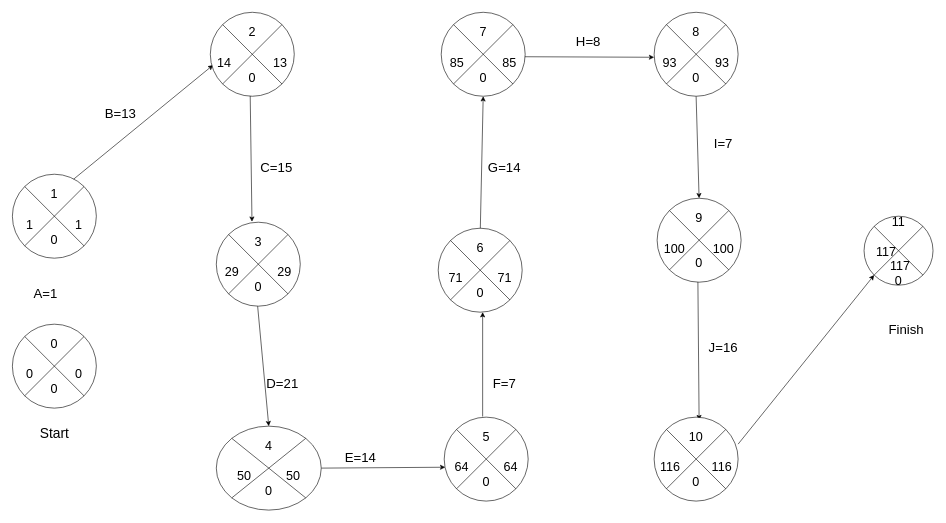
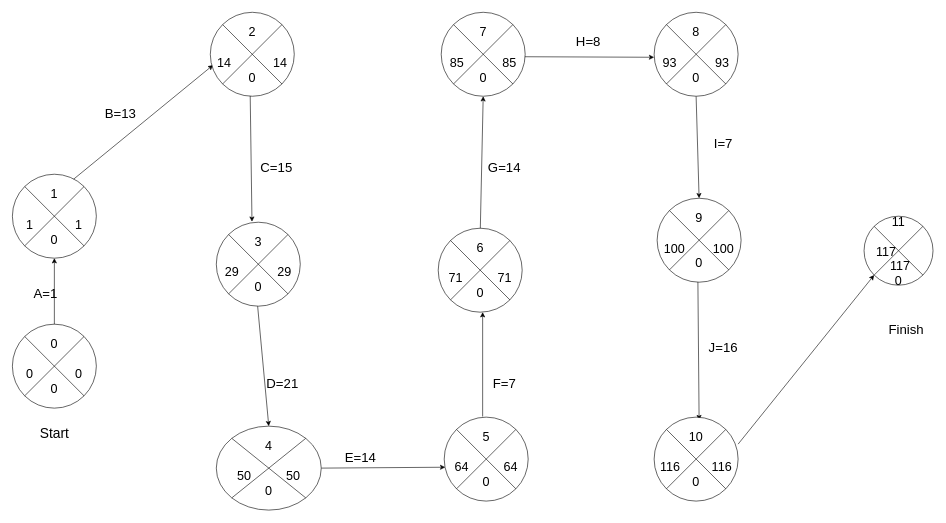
  <mxCell id="0" style=";html=1;" />
  <mxCell id="1" style=";html=1;" parent="0" />
  <mxCell id="2" value="" style="endArrow=classic;html=1;rounded=0;entryX=0.036;entryY=0.677;entryDx=0;entryDy=0;entryPerimeter=0;" parent="1" edge="1"><mxGeometry width="50" height="50" relative="1" as="geometry"><mxPoint x="120" y="300" as="sourcePoint" /><mxPoint x="354.68" y="108.01" as="targetPoint" /></mxGeometry></mxCell>
  <mxCell id="3" value="" style="endArrow=classic;html=1;rounded=0;exitX=0.483;exitY=1.18;exitDx=0;exitDy=0;exitPerimeter=0;entryX=0.425;entryY=-0.006;entryDx=0;entryDy=0;entryPerimeter=0;" parent="1" edge="1" target="18"><mxGeometry width="50" height="50" relative="1" as="geometry"><mxPoint x="416.41" y="150" as="sourcePoint" /><mxPoint x="425" y="370" as="targetPoint" /></mxGeometry></mxCell>
  <mxCell id="4" value="" style="endArrow=classic;html=1;rounded=0;exitX=0.475;exitY=1.205;exitDx=0;exitDy=0;exitPerimeter=0;entryX=0.5;entryY=0;entryDx=0;entryDy=0;entryPerimeter=0;" parent="1" edge="1" target="21"><mxGeometry width="50" height="50" relative="1" as="geometry"><mxPoint x="428" y="500" as="sourcePoint" /><mxPoint x="425" y="710" as="targetPoint" /></mxGeometry></mxCell>
  <mxCell id="5" value="" style="endArrow=classic;html=1;rounded=0;entryX=0.013;entryY=0.604;entryDx=0;entryDy=0;entryPerimeter=0;exitX=1;exitY=0.5;exitDx=0;exitDy=0;" parent="1" edge="1" source="21"><mxGeometry width="50" height="50" relative="1" as="geometry"><mxPoint x="490" y="774.09" as="sourcePoint" /><mxPoint x="741.69" y="778.52" as="targetPoint" /></mxGeometry></mxCell>
  <mxCell id="6" value="" style="endArrow=classic;html=1;rounded=0;entryX=0.45;entryY=1.325;entryDx=0;entryDy=0;entryPerimeter=0;" parent="1" edge="1"><mxGeometry width="50" height="50" relative="1" as="geometry"><mxPoint x="804.09" y="694" as="sourcePoint" /><mxPoint x="804.09" y="520" as="targetPoint" /></mxGeometry></mxCell>
  <mxCell id="7" value="" style="endArrow=classic;html=1;rounded=0;entryX=0.5;entryY=1;entryDx=0;entryDy=0;" parent="1" edge="1"><mxGeometry width="50" height="50" relative="1" as="geometry"><mxPoint x="800" y="390" as="sourcePoint" /><mxPoint x="805" y="160" as="targetPoint" /></mxGeometry></mxCell>
  <mxCell id="8" value="" style="endArrow=classic;html=1;rounded=0;entryX=0;entryY=0.5;entryDx=0;entryDy=0;" parent="1" edge="1"><mxGeometry width="50" height="50" relative="1" as="geometry"><mxPoint x="870" y="94.09" as="sourcePoint" /><mxPoint x="1090" y="95" as="targetPoint" /></mxGeometry></mxCell>
  <mxCell id="9" value="" style="endArrow=classic;html=1;rounded=0;exitX=0.525;exitY=1.2;exitDx=0;exitDy=0;exitPerimeter=0;entryX=0.5;entryY=0;entryDx=0;entryDy=0;" parent="1" edge="1"><mxGeometry width="50" height="50" relative="1" as="geometry"><mxPoint x="1160" y="160" as="sourcePoint" /><mxPoint x="1165" y="330" as="targetPoint" /></mxGeometry></mxCell>
  <mxCell id="10" value="" style="endArrow=classic;html=1;rounded=0;exitX=0.395;exitY=1.31;exitDx=0;exitDy=0;exitPerimeter=0;entryX=0.5;entryY=0;entryDx=0;entryDy=0;" parent="1" edge="1"><mxGeometry width="50" height="50" relative="1" as="geometry"><mxPoint x="1162.9" y="460" as="sourcePoint" /><mxPoint x="1165" y="700" as="targetPoint" /></mxGeometry></mxCell>
  <mxCell id="11" value="" style="endArrow=classic;html=1;rounded=0;exitX=1;exitY=0.308;exitDx=0;exitDy=0;exitPerimeter=0;entryX=0;entryY=1;entryDx=0;entryDy=0;" parent="1" target="42" edge="1"><mxGeometry width="50" height="50" relative="1" as="geometry"><mxPoint x="1230" y="740.04" as="sourcePoint" /><mxPoint x="1380" y="590" as="targetPoint" /></mxGeometry></mxCell>
  <mxCell id="12" value="&lt;font style=&quot;font-size: 21px;&quot;&gt;&lt;font style=&quot;font-size: 21px;&quot;&gt;1&lt;br&gt;&lt;br&gt;1&amp;nbsp; &amp;nbsp; &amp;nbsp; &amp;nbsp; &amp;nbsp; &amp;nbsp; 1&lt;/font&gt;&lt;br&gt;0&lt;br&gt;&lt;/font&gt;" style="ellipse;whiteSpace=wrap;html=1;aspect=fixed;" vertex="1" parent="1"><mxGeometry x="20" y="290" width="140" height="140" as="geometry" /></mxCell>
  <mxCell id="13" value="" style="endArrow=none;html=1;rounded=0;entryX=0;entryY=0;entryDx=0;entryDy=0;exitX=1;exitY=1;exitDx=0;exitDy=0;" edge="1" parent="1" source="12" target="12"><mxGeometry width="50" height="50" relative="1" as="geometry"><mxPoint x="130" y="460" as="sourcePoint" /><mxPoint x="180" y="410" as="targetPoint" /></mxGeometry></mxCell>
  <mxCell id="14" value="" style="endArrow=none;html=1;rounded=0;entryX=1;entryY=0;entryDx=0;entryDy=0;exitX=0;exitY=1;exitDx=0;exitDy=0;elbow=vertical;" edge="1" parent="1" source="12" target="12"><mxGeometry width="50" height="50" relative="1" as="geometry"><mxPoint x="50" y="390" as="sourcePoint" /><mxPoint x="100" y="340" as="targetPoint" /></mxGeometry></mxCell>
- <mxCell id="15" value="&lt;font style=&quot;font-size: 21px;&quot;&gt;&lt;font style=&quot;font-size: 21px;&quot;&gt;2&lt;br&gt;&lt;br&gt;14&amp;nbsp; &amp;nbsp; &amp;nbsp; &amp;nbsp; &amp;nbsp; &amp;nbsp; 13&lt;/font&gt;&lt;br&gt;0&lt;br&gt;&lt;/font&gt;" style="ellipse;whiteSpace=wrap;html=1;aspect=fixed;" vertex="1" parent="1"><mxGeometry x="350" y="20" width="140" height="140" as="geometry" /></mxCell>
+ <mxCell id="15" value="&lt;font style=&quot;font-size: 21px;&quot;&gt;&lt;font style=&quot;font-size: 21px;&quot;&gt;2&lt;br&gt;&lt;br&gt;14&amp;nbsp; &amp;nbsp; &amp;nbsp; &amp;nbsp; &amp;nbsp; &amp;nbsp; 14&lt;/font&gt;&lt;br&gt;0&lt;br&gt;&lt;/font&gt;" style="ellipse;whiteSpace=wrap;html=1;aspect=fixed;" vertex="1" parent="1"><mxGeometry x="350" y="20" width="140" height="140" as="geometry" /></mxCell>
  <mxCell id="16" value="" style="endArrow=none;html=1;rounded=0;entryX=0;entryY=0;entryDx=0;entryDy=0;exitX=1;exitY=1;exitDx=0;exitDy=0;" edge="1" parent="1" source="15" target="15"><mxGeometry width="50" height="50" relative="1" as="geometry"><mxPoint x="520" y="250" as="sourcePoint" /><mxPoint x="570" y="200" as="targetPoint" /></mxGeometry></mxCell>
  <mxCell id="17" value="" style="endArrow=none;html=1;rounded=0;entryX=1;entryY=0;entryDx=0;entryDy=0;exitX=0;exitY=1;exitDx=0;exitDy=0;elbow=vertical;" edge="1" parent="1" source="15" target="15"><mxGeometry width="50" height="50" relative="1" as="geometry"><mxPoint x="440" y="180" as="sourcePoint" /><mxPoint x="490" y="130" as="targetPoint" /></mxGeometry></mxCell>
  <mxCell id="18" value="&lt;font style=&quot;font-size: 21px;&quot;&gt;&lt;font style=&quot;font-size: 21px;&quot;&gt;3&lt;br&gt;&lt;br&gt;29&amp;nbsp; &amp;nbsp; &amp;nbsp; &amp;nbsp; &amp;nbsp; &amp;nbsp;29&lt;/font&gt;&lt;br&gt;0&lt;br&gt;&lt;/font&gt;" style="ellipse;whiteSpace=wrap;html=1;aspect=fixed;" vertex="1" parent="1"><mxGeometry x="360" y="370" width="140" height="140" as="geometry" /></mxCell>
  <mxCell id="19" value="" style="endArrow=none;html=1;rounded=0;entryX=0;entryY=0;entryDx=0;entryDy=0;exitX=1;exitY=1;exitDx=0;exitDy=0;" edge="1" parent="1" source="18" target="18"><mxGeometry width="50" height="50" relative="1" as="geometry"><mxPoint x="470" y="540" as="sourcePoint" /><mxPoint x="520" y="490" as="targetPoint" /></mxGeometry></mxCell>
  <mxCell id="20" value="" style="endArrow=none;html=1;rounded=0;entryX=1;entryY=0;entryDx=0;entryDy=0;exitX=0;exitY=1;exitDx=0;exitDy=0;elbow=vertical;" edge="1" parent="1" source="18" target="18"><mxGeometry width="50" height="50" relative="1" as="geometry"><mxPoint x="390" y="470" as="sourcePoint" /><mxPoint x="440" y="420" as="targetPoint" /></mxGeometry></mxCell>
  <mxCell id="21" value="&lt;font style=&quot;font-size: 21px;&quot;&gt;&lt;font style=&quot;font-size: 21px;&quot;&gt;4&lt;br&gt;&lt;br&gt;50&amp;nbsp; &amp;nbsp; &amp;nbsp; &amp;nbsp; &amp;nbsp; 50&lt;/font&gt;&lt;br&gt;0&lt;br&gt;&lt;/font&gt;" style="ellipse;whiteSpace=wrap;html=1;aspect=fixed;" vertex="1" parent="1"><mxGeometry x="360" y="710" width="175" height="140" as="geometry" /></mxCell>
  <mxCell id="22" value="" style="endArrow=none;html=1;rounded=0;entryX=0;entryY=0;entryDx=0;entryDy=0;exitX=1;exitY=1;exitDx=0;exitDy=0;" edge="1" parent="1" source="21" target="21"><mxGeometry width="50" height="50" relative="1" as="geometry"><mxPoint x="460" y="880" as="sourcePoint" /><mxPoint x="510" y="830" as="targetPoint" /></mxGeometry></mxCell>
  <mxCell id="23" value="" style="endArrow=none;html=1;rounded=0;entryX=1;entryY=0;entryDx=0;entryDy=0;exitX=0;exitY=1;exitDx=0;exitDy=0;elbow=vertical;" edge="1" parent="1" source="21" target="21"><mxGeometry width="50" height="50" relative="1" as="geometry"><mxPoint x="390" y="810" as="sourcePoint" /><mxPoint x="440" y="760" as="targetPoint" /></mxGeometry></mxCell>
  <mxCell id="24" value="&lt;font style=&quot;font-size: 21px;&quot;&gt;&lt;font style=&quot;font-size: 21px;&quot;&gt;5&lt;br&gt;&lt;br&gt;64&amp;nbsp; &amp;nbsp; &amp;nbsp; &amp;nbsp; &amp;nbsp; 64&lt;/font&gt;&lt;br&gt;0&lt;br&gt;&lt;/font&gt;" style="ellipse;whiteSpace=wrap;html=1;aspect=fixed;" vertex="1" parent="1"><mxGeometry x="740" y="695" width="140" height="140" as="geometry" /></mxCell>
  <mxCell id="25" value="" style="endArrow=none;html=1;rounded=0;entryX=0;entryY=0;entryDx=0;entryDy=0;exitX=1;exitY=1;exitDx=0;exitDy=0;" edge="1" parent="1" source="24" target="24"><mxGeometry width="50" height="50" relative="1" as="geometry"><mxPoint x="850" y="865" as="sourcePoint" /><mxPoint x="900" y="815" as="targetPoint" /></mxGeometry></mxCell>
  <mxCell id="26" value="" style="endArrow=none;html=1;rounded=0;entryX=1;entryY=0;entryDx=0;entryDy=0;exitX=0;exitY=1;exitDx=0;exitDy=0;elbow=vertical;" edge="1" parent="1" source="24" target="24"><mxGeometry width="50" height="50" relative="1" as="geometry"><mxPoint x="770" y="795" as="sourcePoint" /><mxPoint x="820" y="745" as="targetPoint" /></mxGeometry></mxCell>
  <mxCell id="27" value="&lt;font style=&quot;font-size: 21px;&quot;&gt;&lt;font style=&quot;font-size: 21px;&quot;&gt;7&lt;br&gt;&lt;br&gt;85&amp;nbsp; &amp;nbsp; &amp;nbsp; &amp;nbsp; &amp;nbsp; &amp;nbsp;85&lt;/font&gt;&lt;br&gt;0&lt;br&gt;&lt;/font&gt;" style="ellipse;whiteSpace=wrap;html=1;aspect=fixed;" vertex="1" parent="1"><mxGeometry x="735" y="20" width="140" height="140" as="geometry" /></mxCell>
  <mxCell id="28" value="" style="endArrow=none;html=1;rounded=0;entryX=0;entryY=0;entryDx=0;entryDy=0;exitX=1;exitY=1;exitDx=0;exitDy=0;" edge="1" parent="1" source="27" target="27"><mxGeometry width="50" height="50" relative="1" as="geometry"><mxPoint x="800" y="130" as="sourcePoint" /><mxPoint x="850" y="80" as="targetPoint" /></mxGeometry></mxCell>
  <mxCell id="29" value="" style="endArrow=none;html=1;rounded=0;entryX=1;entryY=0;entryDx=0;entryDy=0;exitX=0;exitY=1;exitDx=0;exitDy=0;elbow=vertical;" edge="1" parent="1" source="27" target="27"><mxGeometry width="50" height="50" relative="1" as="geometry"><mxPoint x="720" y="60" as="sourcePoint" /><mxPoint x="770" y="10" as="targetPoint" /></mxGeometry></mxCell>
  <mxCell id="30" value="&lt;font style=&quot;font-size: 21px;&quot;&gt;&lt;font style=&quot;font-size: 21px;&quot;&gt;6&lt;br&gt;&lt;br&gt;71&amp;nbsp; &amp;nbsp; &amp;nbsp; &amp;nbsp; &amp;nbsp; 71&lt;/font&gt;&lt;br&gt;0&lt;br&gt;&lt;/font&gt;" style="ellipse;whiteSpace=wrap;html=1;aspect=fixed;" vertex="1" parent="1"><mxGeometry x="730" y="380" width="140" height="140" as="geometry" /></mxCell>
  <mxCell id="31" value="" style="endArrow=none;html=1;rounded=0;entryX=0;entryY=0;entryDx=0;entryDy=0;exitX=1;exitY=1;exitDx=0;exitDy=0;" edge="1" parent="1" source="30" target="30"><mxGeometry width="50" height="50" relative="1" as="geometry"><mxPoint x="1000" y="710" as="sourcePoint" /><mxPoint x="1050" y="660" as="targetPoint" /></mxGeometry></mxCell>
  <mxCell id="32" value="" style="endArrow=none;html=1;rounded=0;entryX=1;entryY=0;entryDx=0;entryDy=0;exitX=0;exitY=1;exitDx=0;exitDy=0;elbow=horizontal;" edge="1" parent="1" source="30" target="30"><mxGeometry width="50" height="50" relative="1" as="geometry"><mxPoint x="920" y="640" as="sourcePoint" /><mxPoint x="970" y="590" as="targetPoint" /></mxGeometry></mxCell>
  <mxCell id="33" value="&lt;font style=&quot;font-size: 21px;&quot;&gt;&lt;font style=&quot;font-size: 21px;&quot;&gt;8&lt;br&gt;&lt;br&gt;93&amp;nbsp; &amp;nbsp; &amp;nbsp; &amp;nbsp; &amp;nbsp; &amp;nbsp;93&lt;/font&gt;&lt;br&gt;0&lt;br&gt;&lt;/font&gt;" style="ellipse;whiteSpace=wrap;html=1;aspect=fixed;" vertex="1" parent="1"><mxGeometry x="1090" y="20" width="140" height="140" as="geometry" /></mxCell>
  <mxCell id="34" value="" style="endArrow=none;html=1;rounded=0;entryX=0;entryY=0;entryDx=0;entryDy=0;exitX=1;exitY=1;exitDx=0;exitDy=0;" edge="1" parent="1" source="33" target="33"><mxGeometry width="50" height="50" relative="1" as="geometry"><mxPoint x="1200" y="190" as="sourcePoint" /><mxPoint x="1250" y="140" as="targetPoint" /></mxGeometry></mxCell>
  <mxCell id="35" value="" style="endArrow=none;html=1;rounded=0;entryX=1;entryY=0;entryDx=0;entryDy=0;exitX=0;exitY=1;exitDx=0;exitDy=0;elbow=vertical;" edge="1" parent="1" source="33" target="33"><mxGeometry width="50" height="50" relative="1" as="geometry"><mxPoint x="1120" y="120" as="sourcePoint" /><mxPoint x="1170" y="70" as="targetPoint" /></mxGeometry></mxCell>
  <mxCell id="36" value="&lt;font style=&quot;font-size: 21px;&quot;&gt;&lt;font style=&quot;font-size: 21px;&quot;&gt;9&lt;br&gt;&lt;br&gt;100&amp;nbsp; &amp;nbsp; &amp;nbsp; &amp;nbsp; 100&lt;/font&gt;&lt;br&gt;0&lt;br&gt;&lt;/font&gt;" style="ellipse;whiteSpace=wrap;html=1;aspect=fixed;" vertex="1" parent="1"><mxGeometry x="1095" y="330" width="140" height="140" as="geometry" /></mxCell>
  <mxCell id="37" value="" style="endArrow=none;html=1;rounded=0;entryX=0;entryY=0;entryDx=0;entryDy=0;exitX=1;exitY=1;exitDx=0;exitDy=0;" edge="1" parent="1" source="36" target="36"><mxGeometry width="50" height="50" relative="1" as="geometry"><mxPoint x="1205" y="500" as="sourcePoint" /><mxPoint x="1255" y="450" as="targetPoint" /></mxGeometry></mxCell>
  <mxCell id="38" value="" style="endArrow=none;html=1;rounded=0;entryX=1;entryY=0;entryDx=0;entryDy=0;exitX=0;exitY=1;exitDx=0;exitDy=0;elbow=horizontal;" edge="1" parent="1" source="36" target="36"><mxGeometry width="50" height="50" relative="1" as="geometry"><mxPoint x="1125" y="430" as="sourcePoint" /><mxPoint x="1175" y="380" as="targetPoint" /></mxGeometry></mxCell>
  <mxCell id="39" value="&lt;font style=&quot;font-size: 21px;&quot;&gt;&lt;font style=&quot;font-size: 21px;&quot;&gt;10&lt;br&gt;&lt;br&gt;116&amp;nbsp; &amp;nbsp; &amp;nbsp; &amp;nbsp; &amp;nbsp;116&lt;/font&gt;&lt;br&gt;0&lt;br&gt;&lt;/font&gt;" style="ellipse;whiteSpace=wrap;html=1;aspect=fixed;" vertex="1" parent="1"><mxGeometry x="1090" y="695" width="140" height="140" as="geometry" /></mxCell>
  <mxCell id="40" value="" style="endArrow=none;html=1;rounded=0;entryX=0;entryY=0;entryDx=0;entryDy=0;exitX=1;exitY=1;exitDx=0;exitDy=0;" edge="1" parent="1" source="39" target="39"><mxGeometry width="50" height="50" relative="1" as="geometry"><mxPoint x="1200" y="865" as="sourcePoint" /><mxPoint x="1250" y="815" as="targetPoint" /></mxGeometry></mxCell>
  <mxCell id="41" value="" style="endArrow=none;html=1;rounded=0;entryX=1;entryY=0;entryDx=0;entryDy=0;exitX=0;exitY=1;exitDx=0;exitDy=0;elbow=vertical;" edge="1" parent="1" source="39" target="39"><mxGeometry width="50" height="50" relative="1" as="geometry"><mxPoint x="1120" y="795" as="sourcePoint" /><mxPoint x="1170" y="745" as="targetPoint" /></mxGeometry></mxCell>
  <mxCell id="42" value="&lt;font style=&quot;font-size: 21px;&quot;&gt;&lt;font style=&quot;font-size: 21px;&quot;&gt;11&lt;br&gt;&lt;br&gt;117&amp;nbsp; &amp;nbsp; &amp;nbsp; &amp;nbsp; &amp;nbsp;117&lt;/font&gt;&lt;br&gt;0&lt;br&gt;&lt;/font&gt;" style="ellipse;whiteSpace=wrap;html=1;aspect=fixed;" vertex="1" parent="1"><mxGeometry x="1440" y="360" width="115" height="115" as="geometry" /></mxCell>
  <mxCell id="43" value="" style="endArrow=none;html=1;rounded=0;entryX=0;entryY=0;entryDx=0;entryDy=0;exitX=1;exitY=1;exitDx=0;exitDy=0;" edge="1" parent="1" source="42" target="42"><mxGeometry width="50" height="50" relative="1" as="geometry"><mxPoint x="1620" y="520" as="sourcePoint" /><mxPoint x="1670" y="470" as="targetPoint" /></mxGeometry></mxCell>
  <mxCell id="44" value="" style="endArrow=none;html=1;rounded=0;entryX=1;entryY=0;entryDx=0;entryDy=0;exitX=0;exitY=1;exitDx=0;exitDy=0;elbow=vertical;" edge="1" parent="1" source="42" target="42"><mxGeometry width="50" height="50" relative="1" as="geometry"><mxPoint x="1540" y="450" as="sourcePoint" /><mxPoint x="1590" y="400" as="targetPoint" /></mxGeometry></mxCell>
  <mxCell id="45" value="&lt;font style=&quot;font-size: 21px;&quot;&gt;&lt;font style=&quot;font-size: 21px;&quot;&gt;0&lt;br&gt;&lt;br&gt;0&amp;nbsp; &amp;nbsp; &amp;nbsp; &amp;nbsp; &amp;nbsp; &amp;nbsp; 0&lt;/font&gt;&lt;br&gt;0&lt;br&gt;&lt;/font&gt;" style="ellipse;whiteSpace=wrap;html=1;aspect=fixed;" vertex="1" parent="1"><mxGeometry x="20" y="540" width="140" height="140" as="geometry" /></mxCell>
  <mxCell id="46" value="" style="endArrow=none;html=1;rounded=0;entryX=0;entryY=0;entryDx=0;entryDy=0;exitX=1;exitY=1;exitDx=0;exitDy=0;" edge="1" parent="1" source="45" target="45"><mxGeometry width="50" height="50" relative="1" as="geometry"><mxPoint x="220" y="730" as="sourcePoint" /><mxPoint x="270" y="680" as="targetPoint" /></mxGeometry></mxCell>
  <mxCell id="47" value="" style="endArrow=none;html=1;rounded=0;entryX=1;entryY=0;entryDx=0;entryDy=0;exitX=0;exitY=1;exitDx=0;exitDy=0;elbow=vertical;" edge="1" parent="1" source="45" target="45"><mxGeometry width="50" height="50" relative="1" as="geometry"><mxPoint x="140" y="660" as="sourcePoint" /><mxPoint x="190" y="610" as="targetPoint" /></mxGeometry></mxCell>
+ <mxCell id="48" value="" style="endArrow=classic;html=1;rounded=0;entryX=0.5;entryY=1;entryDx=0;entryDy=0;exitX=0.5;exitY=0;exitDx=0;exitDy=0;" edge="1" parent="1" source="45" target="12"><mxGeometry width="50" height="50" relative="1" as="geometry"><mxPoint x="210" y="420" as="sourcePoint" /><mxPoint x="444.68" y="228.01" as="targetPoint" /></mxGeometry></mxCell>
  <mxCell id="49" value="&lt;font style=&quot;font-size: 23px;&quot;&gt;Start&lt;/font&gt;" style="text;html=1;align=center;verticalAlign=middle;resizable=0;points=[];autosize=1;strokeColor=none;fillColor=none;" vertex="1" parent="1"><mxGeometry x="55" y="703" width="70" height="40" as="geometry" /></mxCell>
  <mxCell id="50" value="&lt;font style=&quot;font-size: 22px;&quot;&gt;A=1&lt;/font&gt;" style="text;html=1;align=center;verticalAlign=middle;resizable=0;points=[];autosize=1;strokeColor=none;fillColor=none;" vertex="1" parent="1"><mxGeometry x="45" y="470" width="60" height="40" as="geometry" /></mxCell>
  <mxCell id="51" value="&lt;font style=&quot;font-size: 22px;&quot;&gt;B=13&lt;/font&gt;" style="text;html=1;align=center;verticalAlign=middle;resizable=0;points=[];autosize=1;strokeColor=none;fillColor=none;" vertex="1" parent="1"><mxGeometry x="160" y="170" width="80" height="40" as="geometry" /></mxCell>
  <mxCell id="52" value="&lt;font style=&quot;font-size: 22px;&quot;&gt;Finish&lt;/font&gt;" style="text;html=1;align=center;verticalAlign=middle;resizable=0;points=[];autosize=1;strokeColor=none;fillColor=none;" vertex="1" parent="1"><mxGeometry x="1470" y="530" width="80" height="40" as="geometry" /></mxCell>
  <mxCell id="53" value="&lt;font style=&quot;font-size: 22px;&quot;&gt;C=15&lt;/font&gt;" style="text;html=1;align=center;verticalAlign=middle;resizable=0;points=[];autosize=1;strokeColor=none;fillColor=none;" vertex="1" parent="1"><mxGeometry x="420" y="260" width="80" height="40" as="geometry" /></mxCell>
  <mxCell id="54" value="&lt;font style=&quot;font-size: 22px;&quot;&gt;D=21&lt;/font&gt;" style="text;html=1;align=center;verticalAlign=middle;resizable=0;points=[];autosize=1;strokeColor=none;fillColor=none;" vertex="1" parent="1"><mxGeometry x="430" y="620" width="80" height="40" as="geometry" /></mxCell>
  <mxCell id="55" value="&lt;font style=&quot;font-size: 22px;&quot;&gt;E=14&lt;/font&gt;" style="text;html=1;align=center;verticalAlign=middle;resizable=0;points=[];autosize=1;strokeColor=none;fillColor=none;" vertex="1" parent="1"><mxGeometry x="560" y="743" width="80" height="40" as="geometry" /></mxCell>
  <mxCell id="56" value="&lt;font style=&quot;font-size: 22px;&quot;&gt;F=7&lt;/font&gt;" style="text;html=1;align=center;verticalAlign=middle;resizable=0;points=[];autosize=1;strokeColor=none;fillColor=none;" vertex="1" parent="1"><mxGeometry x="810" y="620" width="60" height="40" as="geometry" /></mxCell>
  <mxCell id="57" value="&lt;font style=&quot;font-size: 22px;&quot;&gt;G=14&lt;/font&gt;" style="text;html=1;align=center;verticalAlign=middle;resizable=0;points=[];autosize=1;strokeColor=none;fillColor=none;" vertex="1" parent="1"><mxGeometry x="800" y="260" width="80" height="40" as="geometry" /></mxCell>
  <mxCell id="58" value="&lt;font style=&quot;font-size: 22px;&quot;&gt;H=8&lt;/font&gt;" style="text;html=1;align=center;verticalAlign=middle;resizable=0;points=[];autosize=1;strokeColor=none;fillColor=none;" vertex="1" parent="1"><mxGeometry x="950" y="50" width="60" height="40" as="geometry" /></mxCell>
  <mxCell id="59" value="&lt;font style=&quot;font-size: 22px;&quot;&gt;I=7&lt;/font&gt;" style="text;html=1;align=center;verticalAlign=middle;resizable=0;points=[];autosize=1;strokeColor=none;fillColor=none;" vertex="1" parent="1"><mxGeometry x="1180" y="220" width="50" height="40" as="geometry" /></mxCell>
  <mxCell id="60" value="&lt;font style=&quot;font-size: 22px;&quot;&gt;J=16&lt;/font&gt;" style="text;html=1;align=center;verticalAlign=middle;resizable=0;points=[];autosize=1;strokeColor=none;fillColor=none;" vertex="1" parent="1"><mxGeometry x="1170" y="560" width="70" height="40" as="geometry" /></mxCell>
